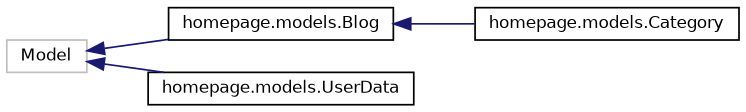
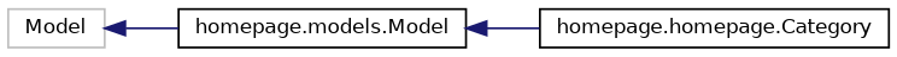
  digraph {
    rankdir=LR
    node [color=black fillcolor=white fontname=Helvetica fontsize=10 shape=record style=filled]
    edge [color=midnightblue dir=back fontname=Helvetica fontsize=10 labelfontname=Helvetica labelfontsize=10 style=solid]
    n1 [color=grey75 height=0.2 label=Model width=0.4]
-   n2 [height=0.2 label="homepage.models.Blog" width=0.4]
-   n3 [height=0.2 label="homepage.models.UserData" width=0.4]
-   n4 [height=0.2 label="homepage.models.Category" width=0.4]
+   n2 [height=0.2 label="homepage.models.Model" width=0.4]
+   n4 [height=0.2 label="homepage.homepage.Category" width=0.4]
    n1 -> n2
-   n1 -> n3
    n2 -> n4
  }
